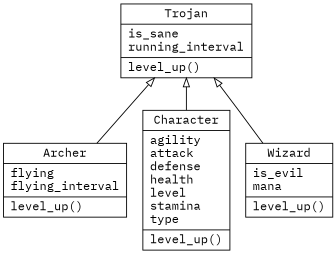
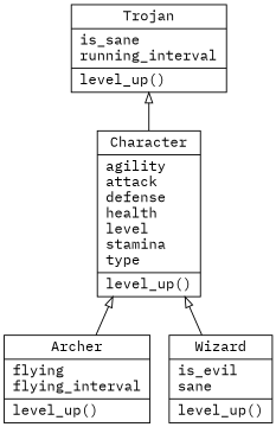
  digraph {
    fontname="IBM Plex Mono"
    rankdir=BT
    node [fontname="IBM Plex Mono" shape=record]
    edge [arrowhead=empty arrowtail=none fontname="IBM Plex Mono"]
    n1 [label="{Archer|flying\lflying_interval\l|level_up()\l}"]
    n2 [label="{Character|agility\lattack\ldefense\lhealth\llevel\lstamina\ltype\l|level_up()\l}"]
    n3 [label="{Trojan|is_sane\lrunning_interval\l|level_up()\l}"]
-   n4 [label="{Wizard|is_evil\lmana\l|level_up()\l}"]
-   n1 -> n3
+   n4 [label="{Wizard|is_evil\lsane\l|level_up()\l}"]
+   n1 -> n2
    n2 -> n3
-   n4 -> n3
+   n4 -> n2
  }
